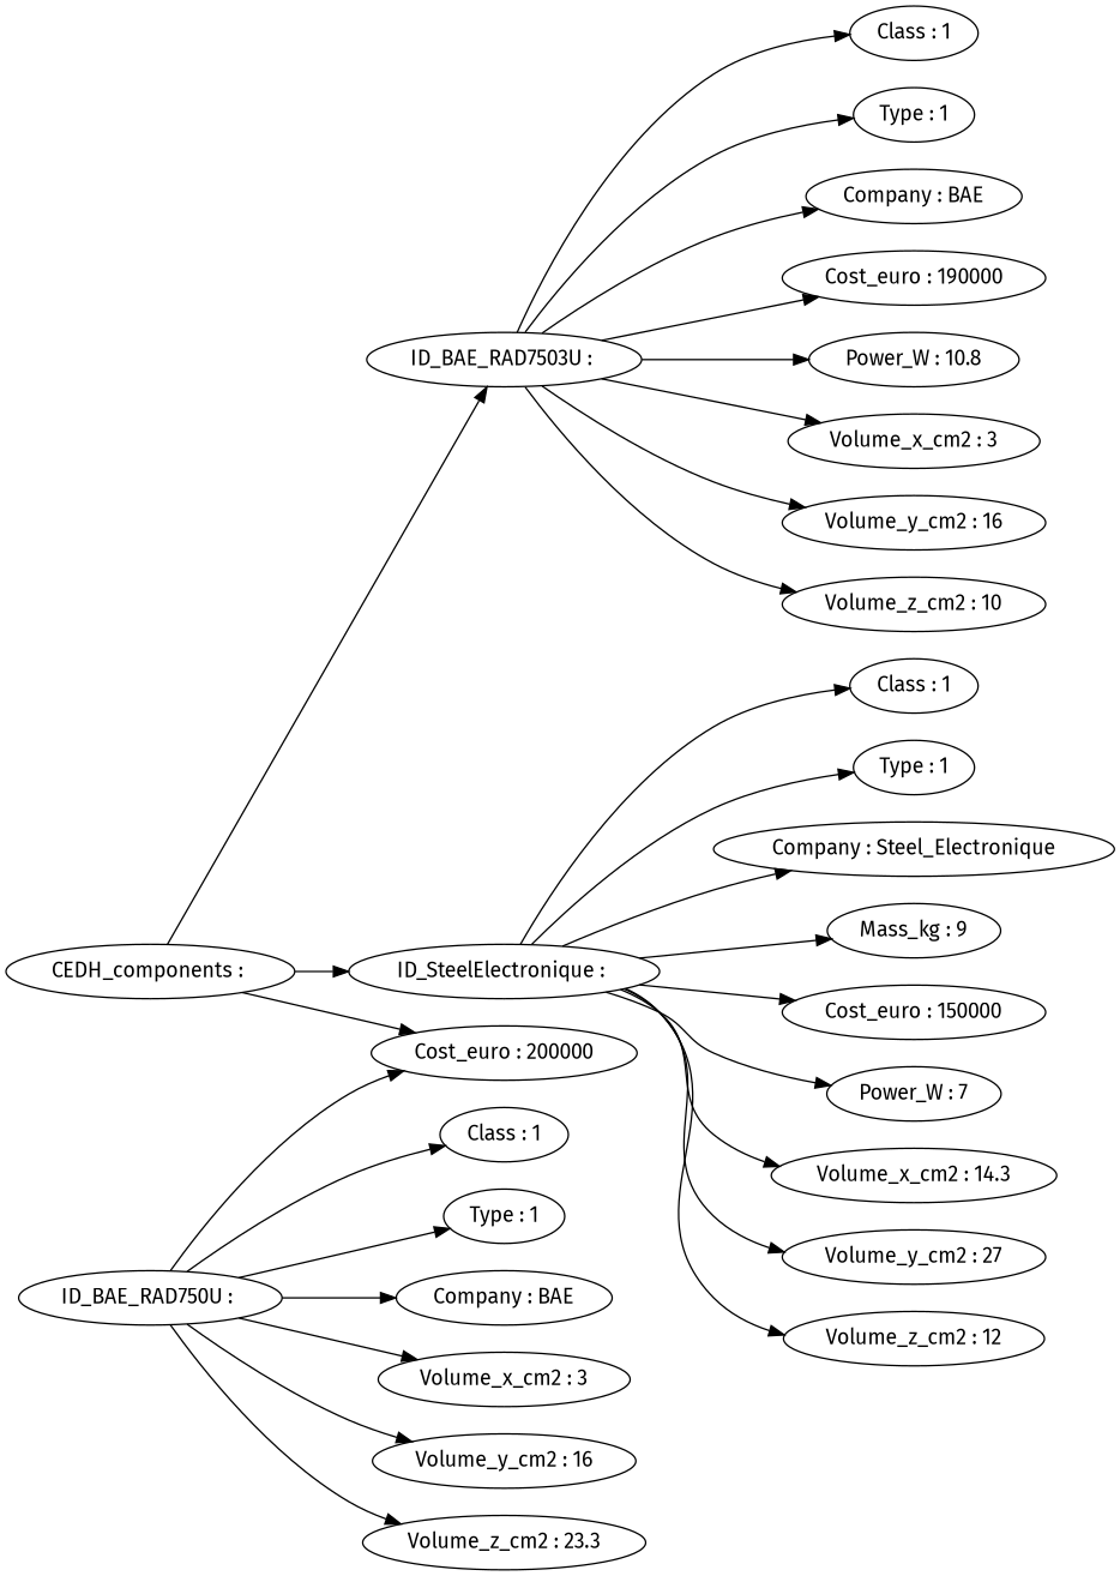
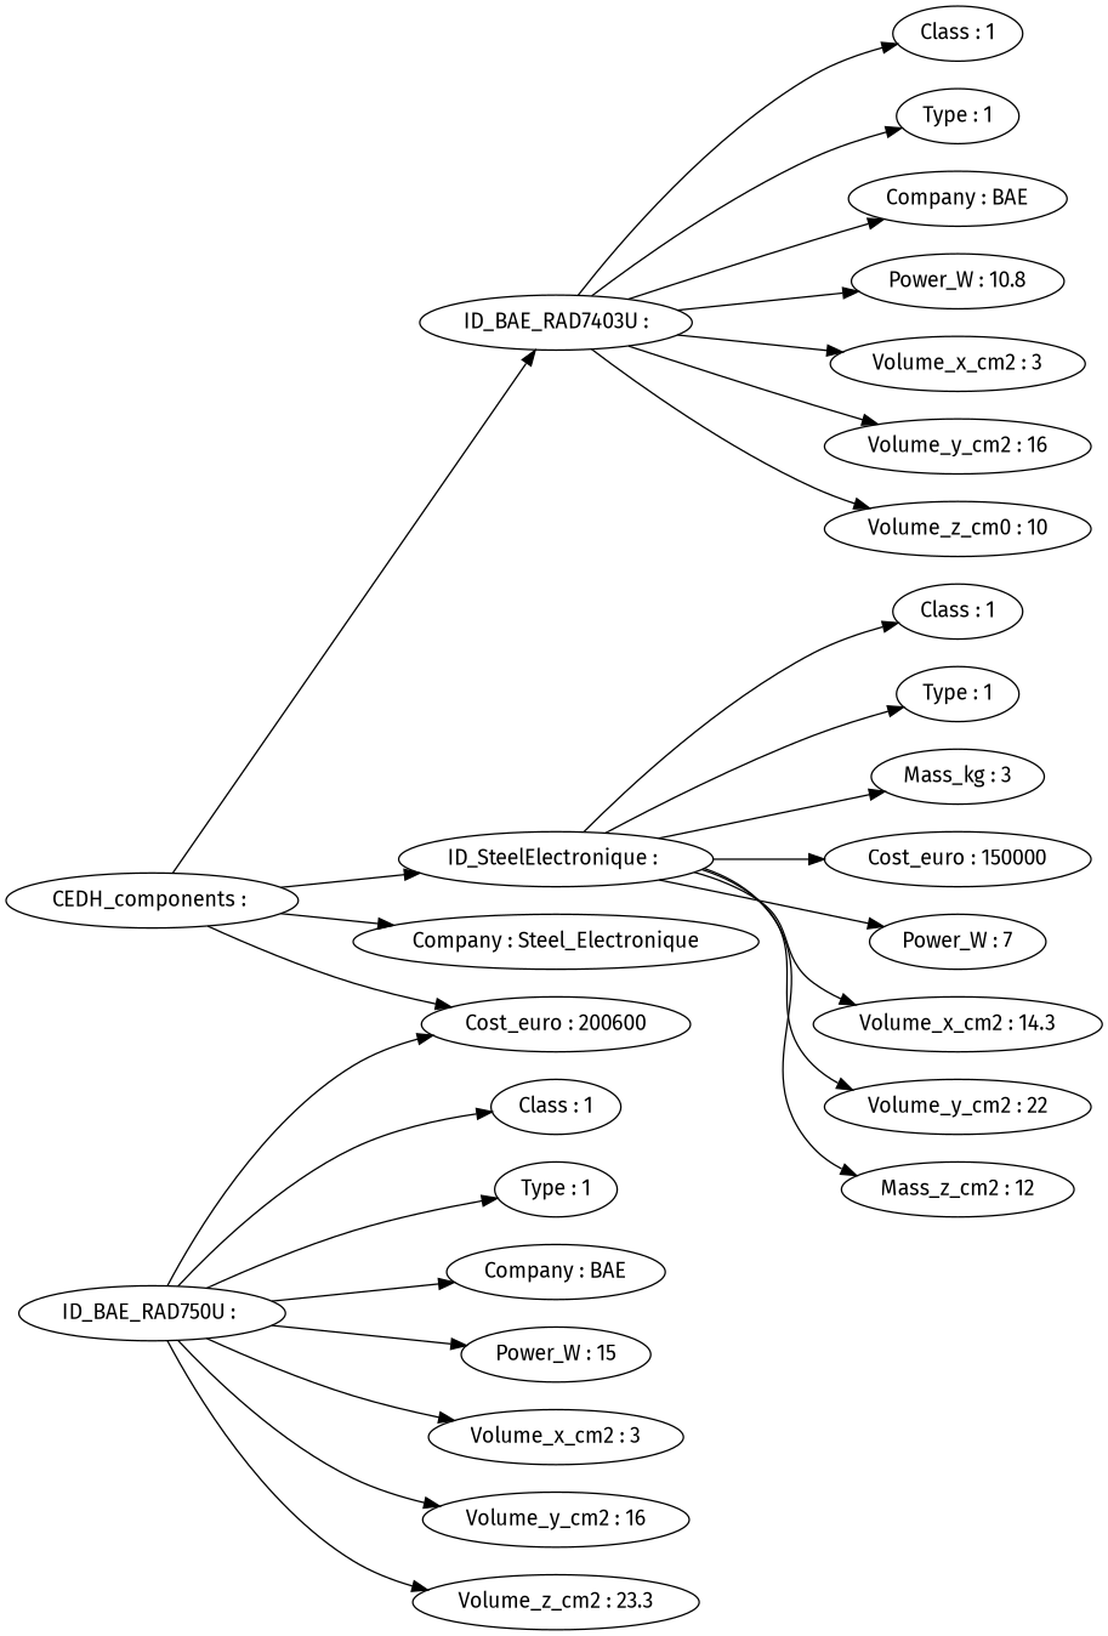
  digraph {
    fontname="Fira Sans"
    rankdir=LR
    node [fontname="Fira Sans"]
    edge [fontname="Fira Sans"]
    n1 [label="CEDH_components : "]
-   n2 [label="ID_BAE_RAD7503U : "]
+   n2 [label="ID_BAE_RAD7403U :"]
    n3 [label="ID_SteelElectronique : "]
-   n4 [label="Cost_euro : 200000"]
+   n4 [label="Cost_euro : 200600"]
    n5 [label="Class : 1"]
    n6 [label="Type : 1"]
    n7 [label="Company : BAE"]
-   n8 [label="Cost_euro : 190000"]
    n9 [label="Power_W : 10.8"]
    n10 [label="Volume_x_cm2 : 3"]
    n11 [label="Volume_y_cm2 : 16"]
-   n12 [label="Volume_z_cm2 : 10"]
+   n12 [label="Volume_z_cm0 : 10"]
    n13 [label="Class : 1"]
    n14 [label="Type : 1"]
    n15 [label="Company : Steel_Electronique"]
-   n16 [label="Mass_kg : 9"]
+   n16 [label="Mass_kg : 3"]
    n17 [label="Cost_euro : 150000"]
    n18 [label="Power_W : 7"]
    n19 [label="Volume_x_cm2 : 14.3"]
-   n20 [label="Volume_y_cm2 : 27"]
-   n21 [label="Volume_z_cm2 : 12"]
+   n20 [label="Volume_y_cm2 : 22"]
+   n21 [label="Mass_z_cm2 : 12"]
    n22 [label="ID_BAE_RAD750U : "]
    n23 [label="Class : 1"]
    n24 [label="Type : 1"]
    n25 [label="Company : BAE"]
+   n26 [label="Power_W : 15"]
    n27 [label="Volume_x_cm2 : 3"]
    n28 [label="Volume_y_cm2 : 16"]
    n29 [label="Volume_z_cm2 : 23.3"]
    n1 -> n2
    n1 -> n3
    n1 -> n4
    n2 -> n5
    n2 -> n6
    n2 -> n7
-   n2 -> n8
    n2 -> n9
    n2 -> n10
    n2 -> n11
    n2 -> n12
    n3 -> n13
    n3 -> n14
-   n3 -> n15
+   n1 -> n15
    n3 -> n16
    n3 -> n17
    n3 -> n18
    n3 -> n19
    n3 -> n20
    n3 -> n21
    n22 -> n4
    n22 -> n23
    n22 -> n24
    n22 -> n25
+   n22 -> n26
    n22 -> n27
    n22 -> n28
    n22 -> n29
  }
